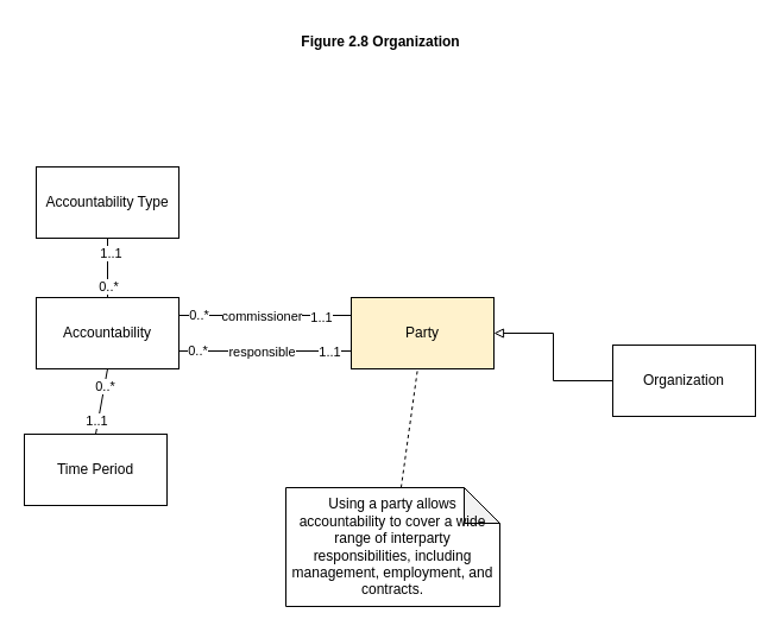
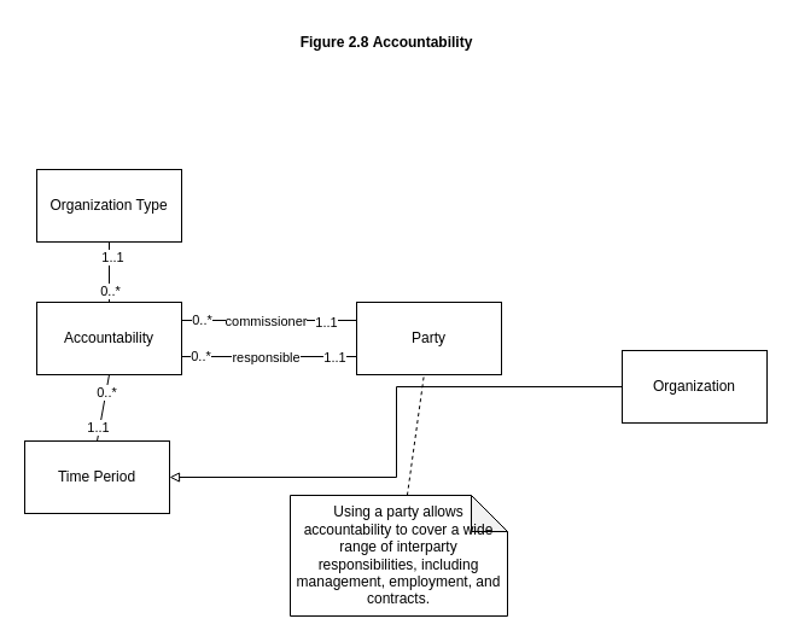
  <mxCell id="0" />
  <mxCell id="1" parent="0" />
- <mxCell id="2" value="Party" style="rounded=0;whiteSpace=wrap;html=1;fillColor=#fff2cc;" parent="1" vertex="1"><mxGeometry x="295" y="250" width="120" height="60" as="geometry" /></mxCell>
+ <mxCell id="2" value="Party" style="rounded=0;whiteSpace=wrap;html=1;" parent="1" vertex="1"><mxGeometry x="295" y="250" width="120" height="60" as="geometry" /></mxCell>
  <mxCell id="3" value="Organization" style="rounded=0;whiteSpace=wrap;html=1;" parent="1" vertex="1"><mxGeometry x="515" y="290" width="120" height="60" as="geometry" /></mxCell>
- <mxCell id="4" value="" style="edgeStyle=elbowEdgeStyle;elbow=horizontal;endArrow=block;html=1;rounded=0;endFill=0;" parent="1" source="3" target="2" edge="1"><mxGeometry width="50" height="50" relative="1" as="geometry"><mxPoint x="705" y="330" as="sourcePoint" /><mxPoint x="405" y="280" as="targetPoint" /></mxGeometry></mxCell>
+ <mxCell id="4" value="" style="edgeStyle=elbowEdgeStyle;elbow=horizontal;endArrow=block;html=1;rounded=0;endFill=0;" parent="1" source="3" target="15" edge="1"><mxGeometry width="50" height="50" relative="1" as="geometry"><mxPoint x="705" y="330" as="sourcePoint" /><mxPoint x="405" y="280" as="targetPoint" /></mxGeometry></mxCell>
  <mxCell id="5" value="Accountability" style="rounded=0;whiteSpace=wrap;html=1;" parent="1" vertex="1"><mxGeometry x="30" y="250" width="120" height="60" as="geometry" /></mxCell>
  <mxCell id="6" value="" style="endArrow=none;html=1;rounded=0;exitX=1;exitY=0.25;exitDx=0;exitDy=0;entryX=0;entryY=0.25;entryDx=0;entryDy=0;" parent="1" source="5" target="2" edge="1"><mxGeometry width="50" height="50" relative="1" as="geometry"><mxPoint x="245" y="390" as="sourcePoint" /><mxPoint x="295" y="340" as="targetPoint" /></mxGeometry></mxCell>
  <mxCell id="7" value="0..*" style="edgeLabel;html=1;align=center;verticalAlign=middle;resizable=0;points=[];" parent="6" vertex="1" connectable="0"><mxGeometry x="-0.837" y="1" relative="1" as="geometry"><mxPoint x="4" as="offset" /></mxGeometry></mxCell>
  <mxCell id="8" value="1..1" style="edgeLabel;html=1;align=center;verticalAlign=middle;resizable=0;points=[];" parent="6" vertex="1" connectable="0"><mxGeometry x="0.644" y="-1" relative="1" as="geometry"><mxPoint as="offset" /></mxGeometry></mxCell>
  <mxCell id="9" value="commissioner" style="edgeLabel;html=1;align=center;verticalAlign=middle;resizable=0;points=[];" parent="6" vertex="1" connectable="0"><mxGeometry x="-0.148" relative="1" as="geometry"><mxPoint x="7" as="offset" /></mxGeometry></mxCell>
  <mxCell id="10" value="" style="endArrow=none;html=1;rounded=0;exitX=1;exitY=0.75;exitDx=0;exitDy=0;entryX=0;entryY=0.75;entryDx=0;entryDy=0;" parent="1" source="5" target="2" edge="1"><mxGeometry width="50" height="50" relative="1" as="geometry"><mxPoint x="215" y="275" as="sourcePoint" /><mxPoint x="275" y="290" as="targetPoint" /></mxGeometry></mxCell>
  <mxCell id="11" value="0..*" style="edgeLabel;html=1;align=center;verticalAlign=middle;resizable=0;points=[];" parent="10" vertex="1" connectable="0"><mxGeometry x="-0.794" y="1" relative="1" as="geometry"><mxPoint as="offset" /></mxGeometry></mxCell>
  <mxCell id="12" value="1..1" style="edgeLabel;html=1;align=center;verticalAlign=middle;resizable=0;points=[];" parent="10" vertex="1" connectable="0"><mxGeometry x="0.738" relative="1" as="geometry"><mxPoint as="offset" /></mxGeometry></mxCell>
  <mxCell id="13" value="responsible" style="edgeLabel;html=1;align=center;verticalAlign=middle;resizable=0;points=[];" parent="10" vertex="1" connectable="0"><mxGeometry x="-0.047" relative="1" as="geometry"><mxPoint as="offset" /></mxGeometry></mxCell>
- <mxCell id="14" value="Accountability Type" style="rounded=0;whiteSpace=wrap;html=1;" parent="1" vertex="1"><mxGeometry x="30" y="140" width="120" height="60" as="geometry" /></mxCell>
+ <mxCell id="14" value="Organization Type" style="rounded=0;whiteSpace=wrap;html=1;" parent="1" vertex="1"><mxGeometry x="30" y="140" width="120" height="60" as="geometry" /></mxCell>
  <mxCell id="15" value="Time Period" style="rounded=0;whiteSpace=wrap;html=1;" parent="1" vertex="1"><mxGeometry x="20" y="365" width="120" height="60" as="geometry" /></mxCell>
  <mxCell id="16" value="" style="endArrow=none;html=1;rounded=0;entryX=0.5;entryY=1;entryDx=0;entryDy=0;exitX=0.5;exitY=0;exitDx=0;exitDy=0;" parent="1" source="5" target="14" edge="1"><mxGeometry width="50" height="50" relative="1" as="geometry"><mxPoint x="230" y="300" as="sourcePoint" /><mxPoint x="280" y="250" as="targetPoint" /></mxGeometry></mxCell>
  <mxCell id="17" value="1..1" style="edgeLabel;html=1;align=center;verticalAlign=middle;resizable=0;points=[];" parent="16" vertex="1" connectable="0"><mxGeometry x="0.524" y="-2" relative="1" as="geometry"><mxPoint as="offset" /></mxGeometry></mxCell>
  <mxCell id="18" value="0..*" style="edgeLabel;html=1;align=center;verticalAlign=middle;resizable=0;points=[];" parent="16" vertex="1" connectable="0"><mxGeometry x="-0.608" y="1" relative="1" as="geometry"><mxPoint x="1" as="offset" /></mxGeometry></mxCell>
  <mxCell id="19" value="" style="endArrow=none;html=1;rounded=0;entryX=0.5;entryY=1;entryDx=0;entryDy=0;exitX=0.5;exitY=0;exitDx=0;exitDy=0;" parent="1" source="15" target="5" edge="1"><mxGeometry width="50" height="50" relative="1" as="geometry"><mxPoint x="100" y="260" as="sourcePoint" /><mxPoint x="100" y="220" as="targetPoint" /></mxGeometry></mxCell>
  <mxCell id="20" value="0..*" style="edgeLabel;html=1;align=center;verticalAlign=middle;resizable=0;points=[];" parent="19" vertex="1" connectable="0"><mxGeometry x="0.454" relative="1" as="geometry"><mxPoint as="offset" /></mxGeometry></mxCell>
  <mxCell id="21" value="1..1" style="edgeLabel;html=1;align=center;verticalAlign=middle;resizable=0;points=[];" parent="19" vertex="1" connectable="0"><mxGeometry x="-0.618" y="1" relative="1" as="geometry"><mxPoint as="offset" /></mxGeometry></mxCell>
- <mxCell id="22" value="&lt;b&gt;Figure 2.8&amp;nbsp;Organization&lt;/b&gt;" style="text;html=1;strokeColor=none;fillColor=none;align=center;verticalAlign=middle;whiteSpace=wrap;rounded=0;" parent="1" vertex="1"><mxGeometry x="210" y="20" width="220" height="30" as="geometry" /></mxCell>
+ <mxCell id="22" value="&lt;b&gt;Figure 2.8&amp;nbsp;Accountability&lt;/b&gt;" style="text;html=1;strokeColor=none;fillColor=none;align=center;verticalAlign=middle;whiteSpace=wrap;rounded=0;" parent="1" vertex="1"><mxGeometry x="210" y="20" width="220" height="30" as="geometry" /></mxCell>
  <mxCell id="23" value="Using a party allows accountability to cover a wide range of interparty responsibilities, including management, employment, and contracts." style="shape=note;whiteSpace=wrap;html=1;backgroundOutline=1;darkOpacity=0.05;" vertex="1" parent="1"><mxGeometry x="240" y="410" width="180" height="100" as="geometry" /></mxCell>
  <mxCell id="24" value="" style="endArrow=none;dashed=1;html=1;rounded=0;" edge="1" parent="1" source="23" target="2"><mxGeometry width="50" height="50" relative="1" as="geometry"><mxPoint x="100" y="520" as="sourcePoint" /><mxPoint x="150" y="470" as="targetPoint" /></mxGeometry></mxCell>
